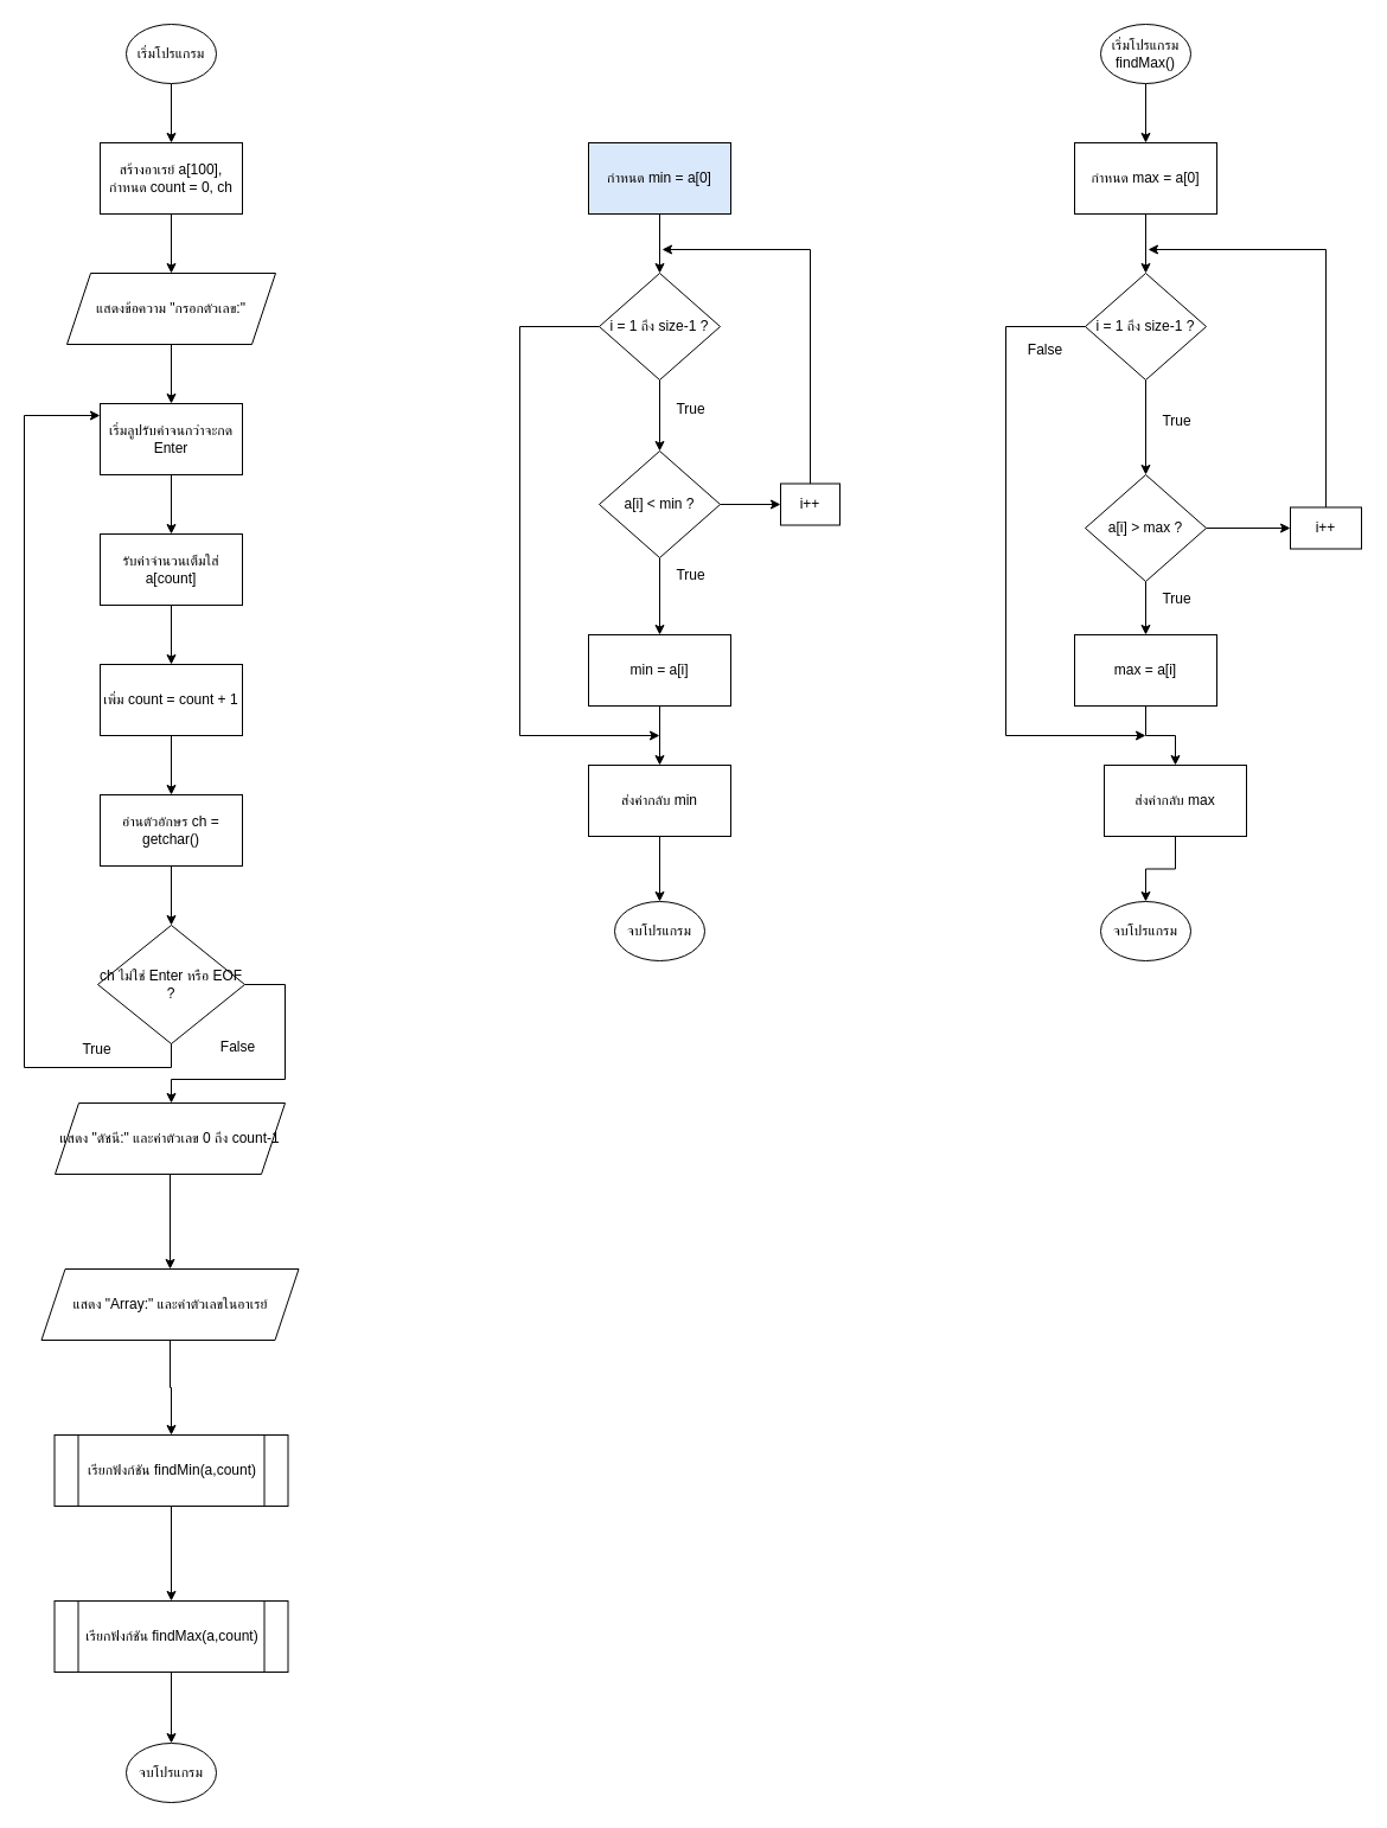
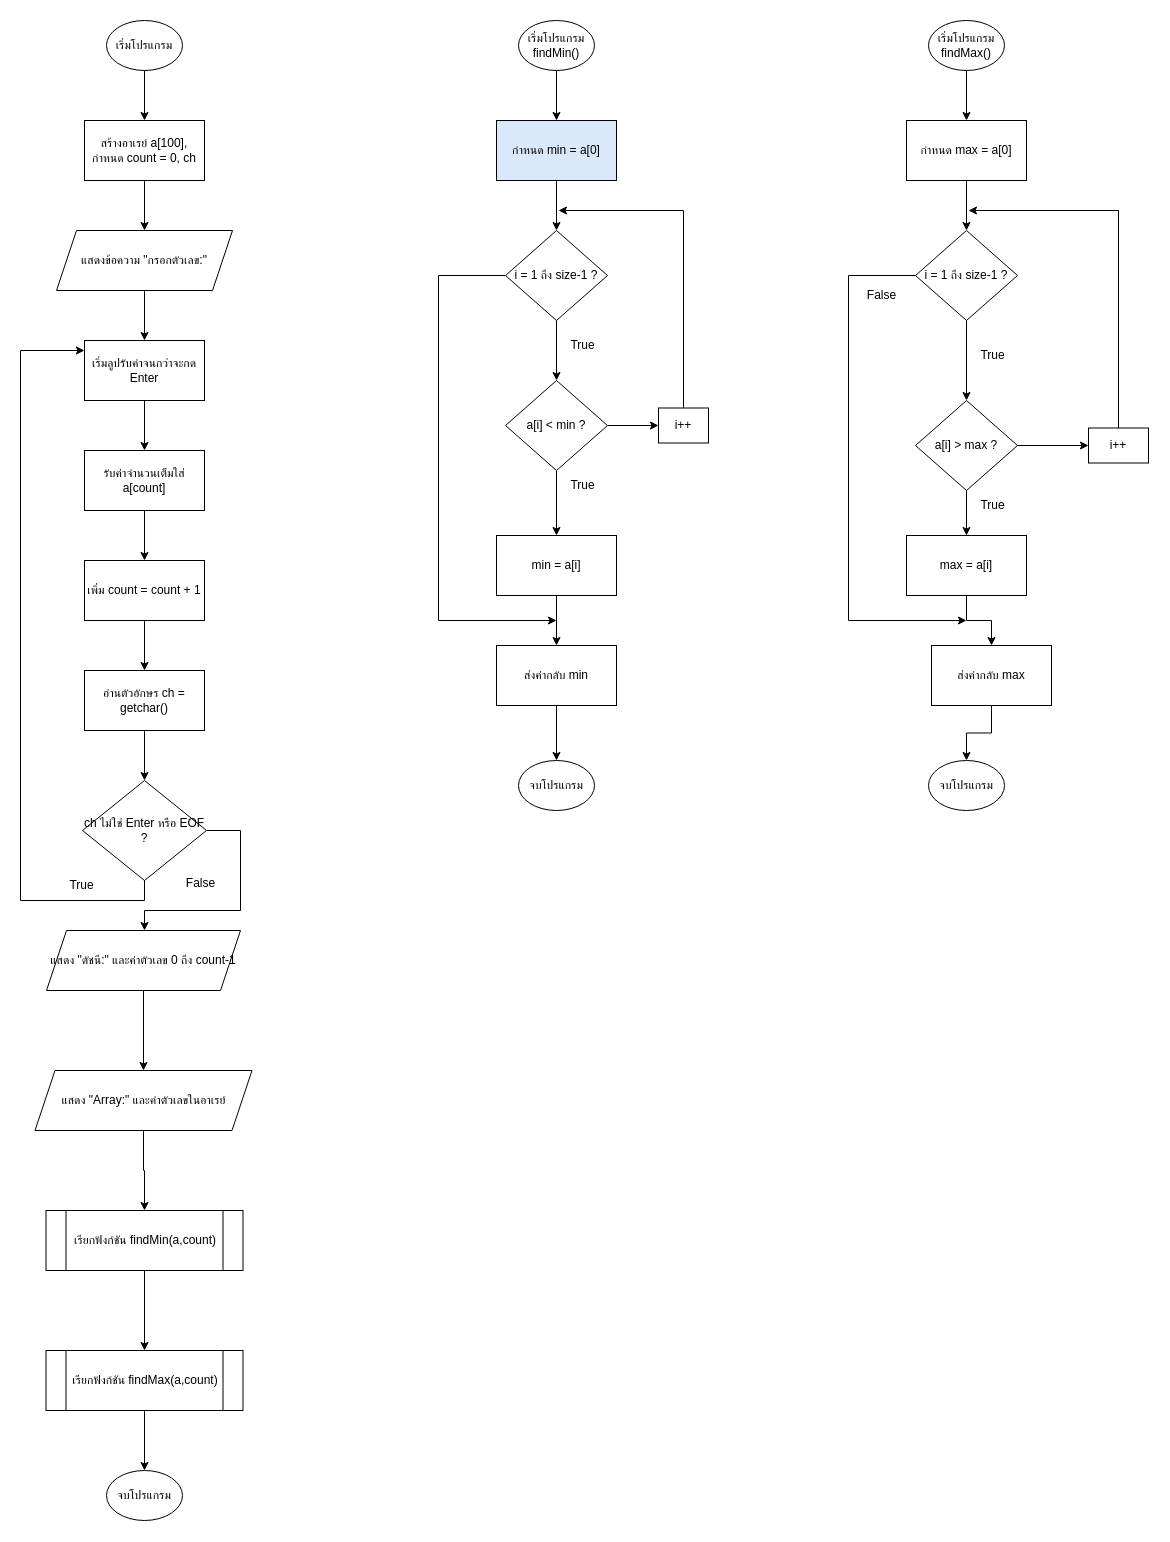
  <mxCell id="0" />
  <mxCell id="1" parent="0" />
  <mxCell id="2" value="" style="edgeStyle=orthogonalEdgeStyle;rounded=0;orthogonalLoop=1;jettySize=auto;html=1;" edge="1" parent="1" source="3" target="5"><mxGeometry relative="1" as="geometry" /></mxCell>
  <mxCell id="3" value="เริ่มโปรแกรม" style="ellipse;whiteSpace=wrap;html=1;" vertex="1" parent="1"><mxGeometry x="106" y="20" width="76" height="50" as="geometry" /></mxCell>
  <mxCell id="4" value="" style="edgeStyle=orthogonalEdgeStyle;rounded=0;orthogonalLoop=1;jettySize=auto;html=1;" edge="1" parent="1" source="5" target="7"><mxGeometry relative="1" as="geometry" /></mxCell>
  <mxCell id="5" value="สร้างอาเรย์ a[100], กำหนด count = 0, ch" style="whiteSpace=wrap;html=1;" vertex="1" parent="1"><mxGeometry x="84" y="120" width="120" height="60" as="geometry" /></mxCell>
  <mxCell id="6" value="" style="edgeStyle=orthogonalEdgeStyle;rounded=0;orthogonalLoop=1;jettySize=auto;html=1;" edge="1" parent="1" source="7" target="9"><mxGeometry relative="1" as="geometry" /></mxCell>
  <mxCell id="7" value="แสดงข้อความ &quot;กรอกตัวเลข:&quot;" style="shape=parallelogram;perimeter=parallelogramPerimeter;whiteSpace=wrap;html=1;fixedSize=1;" vertex="1" parent="1"><mxGeometry x="56" y="230" width="176" height="60" as="geometry" /></mxCell>
  <mxCell id="8" value="" style="edgeStyle=orthogonalEdgeStyle;rounded=0;orthogonalLoop=1;jettySize=auto;html=1;" edge="1" parent="1" source="9" target="11"><mxGeometry relative="1" as="geometry" /></mxCell>
  <mxCell id="9" value="เริ่มลูปรับค่าจนกว่าจะกด Enter" style="whiteSpace=wrap;html=1;" vertex="1" parent="1"><mxGeometry x="84" y="340" width="120" height="60" as="geometry" /></mxCell>
  <mxCell id="10" value="" style="edgeStyle=orthogonalEdgeStyle;rounded=0;orthogonalLoop=1;jettySize=auto;html=1;" edge="1" parent="1" source="11" target="13"><mxGeometry relative="1" as="geometry" /></mxCell>
  <mxCell id="11" value="รับค่าจำนวนเต็มใส่ a[count]" style="whiteSpace=wrap;html=1;" vertex="1" parent="1"><mxGeometry x="84" y="450" width="120" height="60" as="geometry" /></mxCell>
  <mxCell id="12" value="" style="edgeStyle=orthogonalEdgeStyle;rounded=0;orthogonalLoop=1;jettySize=auto;html=1;" edge="1" parent="1" source="13" target="15"><mxGeometry relative="1" as="geometry" /></mxCell>
  <mxCell id="13" value="เพิ่ม count = count + 1" style="whiteSpace=wrap;html=1;" vertex="1" parent="1"><mxGeometry x="84" y="560" width="120" height="60" as="geometry" /></mxCell>
  <mxCell id="14" value="" style="edgeStyle=orthogonalEdgeStyle;rounded=0;orthogonalLoop=1;jettySize=auto;html=1;" edge="1" parent="1" source="15" target="18"><mxGeometry relative="1" as="geometry" /></mxCell>
  <mxCell id="15" value="อ่านตัวอักษร ch = getchar()" style="whiteSpace=wrap;html=1;" vertex="1" parent="1"><mxGeometry x="84" y="670" width="120" height="60" as="geometry" /></mxCell>
  <mxCell id="16" style="edgeStyle=orthogonalEdgeStyle;rounded=0;orthogonalLoop=1;jettySize=auto;html=1;entryX=0;entryY=0.5;entryDx=0;entryDy=0;" edge="1" parent="1"><mxGeometry relative="1" as="geometry"><mxPoint x="143.999" y="859.953" as="sourcePoint" /><mxPoint x="83.94" y="350" as="targetPoint" /><Array as="points"><mxPoint x="144" y="900" /><mxPoint x="20" y="900" /><mxPoint x="20" y="350" /></Array></mxGeometry></mxCell>
  <mxCell id="17" value="" style="edgeStyle=orthogonalEdgeStyle;rounded=0;orthogonalLoop=1;jettySize=auto;html=1;entryX=0.5;entryY=0;entryDx=0;entryDy=0;" edge="1" parent="1" source="18"><mxGeometry relative="1" as="geometry"><mxPoint x="144" y="930" as="targetPoint" /><Array as="points"><mxPoint x="240" y="830" /><mxPoint x="240" y="910" /><mxPoint x="144" y="910" /></Array></mxGeometry></mxCell>
  <mxCell id="18" value="ch ไม่ใช่ Enter หรือ EOF ?" style="rhombus;whiteSpace=wrap;html=1;" vertex="1" parent="1"><mxGeometry x="82" y="780" width="124" height="100" as="geometry" /></mxCell>
  <mxCell id="19" value="True" style="text;html=1;align=center;verticalAlign=middle;resizable=0;points=[];autosize=1;strokeColor=none;fillColor=none;" vertex="1" parent="1"><mxGeometry x="56" y="870" width="50" height="30" as="geometry" /></mxCell>
  <mxCell id="20" value="False" style="text;html=1;align=center;verticalAlign=middle;resizable=0;points=[];autosize=1;strokeColor=none;fillColor=none;" vertex="1" parent="1"><mxGeometry x="175" y="868" width="50" height="30" as="geometry" /></mxCell>
  <mxCell id="21" value="" style="edgeStyle=orthogonalEdgeStyle;rounded=0;orthogonalLoop=1;jettySize=auto;html=1;" edge="1" parent="1" source="22" target="24"><mxGeometry relative="1" as="geometry" /></mxCell>
  <mxCell id="22" value="แสดง &quot;ดัชนี:&quot; และค่าตัวเลข 0 ถึง count-1" style="shape=parallelogram;perimeter=parallelogramPerimeter;whiteSpace=wrap;html=1;fixedSize=1;" vertex="1" parent="1"><mxGeometry x="46" y="930" width="194" height="60" as="geometry" /></mxCell>
  <mxCell id="23" value="" style="edgeStyle=orthogonalEdgeStyle;rounded=0;orthogonalLoop=1;jettySize=auto;html=1;" edge="1" parent="1" source="24" target="26"><mxGeometry relative="1" as="geometry" /></mxCell>
  <mxCell id="24" value="แสดง &quot;Array:&quot; และค่าตัวเลขในอาเรย์" style="shape=parallelogram;perimeter=parallelogramPerimeter;whiteSpace=wrap;html=1;fixedSize=1;" vertex="1" parent="1"><mxGeometry x="34.5" y="1070" width="217" height="60" as="geometry" /></mxCell>
  <mxCell id="25" value="" style="edgeStyle=orthogonalEdgeStyle;rounded=0;orthogonalLoop=1;jettySize=auto;html=1;" edge="1" parent="1" source="26" target="28"><mxGeometry relative="1" as="geometry" /></mxCell>
  <mxCell id="26" value="เรียกฟังก์ชัน findMin(a,count)" style="shape=process;whiteSpace=wrap;html=1;backgroundOutline=1;" vertex="1" parent="1"><mxGeometry x="45.5" y="1210" width="197" height="60" as="geometry" /></mxCell>
  <mxCell id="27" value="" style="edgeStyle=orthogonalEdgeStyle;rounded=0;orthogonalLoop=1;jettySize=auto;html=1;" edge="1" parent="1" source="28" target="29"><mxGeometry relative="1" as="geometry" /></mxCell>
  <mxCell id="28" value="เรียกฟังก์ชัน findMax(a,count)" style="shape=process;whiteSpace=wrap;html=1;backgroundOutline=1;" vertex="1" parent="1"><mxGeometry x="45.5" y="1350" width="197" height="60" as="geometry" /></mxCell>
  <mxCell id="29" value="จบโปรแกรม" style="ellipse;whiteSpace=wrap;html=1;" vertex="1" parent="1"><mxGeometry x="106" y="1470" width="76" height="50" as="geometry" /></mxCell>
+ <mxCell id="30" value="" style="edgeStyle=orthogonalEdgeStyle;rounded=0;orthogonalLoop=1;jettySize=auto;html=1;" edge="1" parent="1" source="31" target="33"><mxGeometry relative="1" as="geometry" /></mxCell>
+ <mxCell id="31" value="เริ่มโปรแกรม&lt;div&gt;findMin()&lt;/div&gt;" style="ellipse;whiteSpace=wrap;html=1;" vertex="1" parent="1"><mxGeometry x="518" y="20" width="76" height="50" as="geometry" /></mxCell>
  <mxCell id="32" value="" style="edgeStyle=orthogonalEdgeStyle;rounded=0;orthogonalLoop=1;jettySize=auto;html=1;" edge="1" parent="1" source="33" target="36"><mxGeometry relative="1" as="geometry" /></mxCell>
  <mxCell id="33" value="กำหนด min = a[0]" style="whiteSpace=wrap;html=1;fillColor=#dae8fc;" vertex="1" parent="1"><mxGeometry x="496" y="120" width="120" height="60" as="geometry" /></mxCell>
  <mxCell id="34" value="" style="edgeStyle=orthogonalEdgeStyle;rounded=0;orthogonalLoop=1;jettySize=auto;html=1;" edge="1" parent="1" source="36" target="39"><mxGeometry relative="1" as="geometry" /></mxCell>
  <mxCell id="35" style="edgeStyle=orthogonalEdgeStyle;rounded=0;orthogonalLoop=1;jettySize=auto;html=1;" edge="1" parent="1" source="36"><mxGeometry relative="1" as="geometry"><mxPoint x="556" y="620" as="targetPoint" /><Array as="points"><mxPoint x="438" y="275" /><mxPoint x="438" y="620" /></Array></mxGeometry></mxCell>
  <mxCell id="36" value="i = 1 ถึง size-1 ?" style="rhombus;whiteSpace=wrap;html=1;" vertex="1" parent="1"><mxGeometry x="505" y="230" width="102" height="90" as="geometry" /></mxCell>
  <mxCell id="37" value="" style="edgeStyle=orthogonalEdgeStyle;rounded=0;orthogonalLoop=1;jettySize=auto;html=1;" edge="1" parent="1" source="39" target="41"><mxGeometry relative="1" as="geometry" /></mxCell>
  <mxCell id="38" value="" style="edgeStyle=orthogonalEdgeStyle;rounded=0;orthogonalLoop=1;jettySize=auto;html=1;" edge="1" parent="1" source="39" target="46"><mxGeometry relative="1" as="geometry" /></mxCell>
  <mxCell id="39" value="a[i] &amp;lt; min ?" style="rhombus;whiteSpace=wrap;html=1;" vertex="1" parent="1"><mxGeometry x="505" y="380" width="102" height="90" as="geometry" /></mxCell>
  <mxCell id="40" value="" style="edgeStyle=orthogonalEdgeStyle;rounded=0;orthogonalLoop=1;jettySize=auto;html=1;" edge="1" parent="1" source="41" target="61"><mxGeometry relative="1" as="geometry" /></mxCell>
  <mxCell id="41" value="min = a[i]" style="whiteSpace=wrap;html=1;" vertex="1" parent="1"><mxGeometry x="496" y="535" width="120" height="60" as="geometry" /></mxCell>
  <mxCell id="42" value="จบโปรแกรม" style="ellipse;whiteSpace=wrap;html=1;" vertex="1" parent="1"><mxGeometry x="518" y="760" width="76" height="50" as="geometry" /></mxCell>
  <mxCell id="43" value="True" style="text;html=1;align=center;verticalAlign=middle;resizable=0;points=[];autosize=1;strokeColor=none;fillColor=none;" vertex="1" parent="1"><mxGeometry x="557" y="470" width="50" height="30" as="geometry" /></mxCell>
  <mxCell id="44" value="True" style="text;html=1;align=center;verticalAlign=middle;resizable=0;points=[];autosize=1;strokeColor=none;fillColor=none;" vertex="1" parent="1"><mxGeometry x="557" y="330" width="50" height="30" as="geometry" /></mxCell>
  <mxCell id="45" style="edgeStyle=orthogonalEdgeStyle;rounded=0;orthogonalLoop=1;jettySize=auto;html=1;" edge="1" parent="1" source="46"><mxGeometry relative="1" as="geometry"><mxPoint x="558" y="210" as="targetPoint" /><Array as="points"><mxPoint x="683" y="210" /><mxPoint x="558" y="210" /></Array></mxGeometry></mxCell>
  <mxCell id="46" value="i++" style="whiteSpace=wrap;html=1;" vertex="1" parent="1"><mxGeometry x="658" y="407.5" width="50" height="35" as="geometry" /></mxCell>
  <mxCell id="47" value="" style="edgeStyle=orthogonalEdgeStyle;rounded=0;orthogonalLoop=1;jettySize=auto;html=1;" edge="1" parent="1" source="48" target="50"><mxGeometry relative="1" as="geometry" /></mxCell>
  <mxCell id="48" value="เริ่มโปรแกรม&lt;div&gt; findMax()&lt;/div&gt;" style="ellipse;whiteSpace=wrap;html=1;" vertex="1" parent="1"><mxGeometry x="928" y="20" width="76" height="50" as="geometry" /></mxCell>
  <mxCell id="49" value="" style="edgeStyle=orthogonalEdgeStyle;rounded=0;orthogonalLoop=1;jettySize=auto;html=1;" edge="1" parent="1" source="50" target="52"><mxGeometry relative="1" as="geometry" /></mxCell>
  <mxCell id="50" value="กำหนด max = a[0]" style="whiteSpace=wrap;html=1;" vertex="1" parent="1"><mxGeometry x="906" y="120" width="120" height="60" as="geometry" /></mxCell>
  <mxCell id="51" value="" style="edgeStyle=orthogonalEdgeStyle;rounded=0;orthogonalLoop=1;jettySize=auto;html=1;" edge="1" parent="1" source="52" target="56"><mxGeometry relative="1" as="geometry" /></mxCell>
  <mxCell id="52" value="i = 1 ถึง size-1 ?" style="rhombus;whiteSpace=wrap;html=1;" vertex="1" parent="1"><mxGeometry x="915" y="230" width="102" height="90" as="geometry" /></mxCell>
  <mxCell id="53" value="" style="edgeStyle=orthogonalEdgeStyle;rounded=0;orthogonalLoop=1;jettySize=auto;html=1;" edge="1" parent="1" source="56" target="58"><mxGeometry relative="1" as="geometry" /></mxCell>
  <mxCell id="54" style="edgeStyle=orthogonalEdgeStyle;rounded=0;orthogonalLoop=1;jettySize=auto;html=1;exitX=0;exitY=0.5;exitDx=0;exitDy=0;" edge="1" parent="1" source="52"><mxGeometry relative="1" as="geometry"><mxPoint x="966" y="620" as="targetPoint" /><Array as="points"><mxPoint x="848" y="275" /><mxPoint x="848" y="620" /></Array></mxGeometry></mxCell>
  <mxCell id="55" value="" style="edgeStyle=orthogonalEdgeStyle;rounded=0;orthogonalLoop=1;jettySize=auto;html=1;" edge="1" parent="1" source="56" target="68"><mxGeometry relative="1" as="geometry" /></mxCell>
  <mxCell id="56" value="a[i] &amp;gt; max ?" style="rhombus;whiteSpace=wrap;html=1;" vertex="1" parent="1"><mxGeometry x="915" y="400" width="102" height="90" as="geometry" /></mxCell>
  <mxCell id="57" value="" style="edgeStyle=orthogonalEdgeStyle;rounded=0;orthogonalLoop=1;jettySize=auto;html=1;" edge="1" parent="1" source="58" target="63"><mxGeometry relative="1" as="geometry" /></mxCell>
  <mxCell id="58" value="max = a[i]" style="whiteSpace=wrap;html=1;" vertex="1" parent="1"><mxGeometry x="906" y="535" width="120" height="60" as="geometry" /></mxCell>
  <mxCell id="59" value="จบโปรแกรม" style="ellipse;whiteSpace=wrap;html=1;" vertex="1" parent="1"><mxGeometry x="928" y="760" width="76" height="50" as="geometry" /></mxCell>
  <mxCell id="60" value="" style="edgeStyle=orthogonalEdgeStyle;rounded=0;orthogonalLoop=1;jettySize=auto;html=1;" edge="1" parent="1" source="61" target="42"><mxGeometry relative="1" as="geometry" /></mxCell>
  <mxCell id="61" value="ส่งค่ากลับ min" style="whiteSpace=wrap;html=1;" vertex="1" parent="1"><mxGeometry x="496" y="645" width="120" height="60" as="geometry" /></mxCell>
  <mxCell id="62" value="" style="edgeStyle=orthogonalEdgeStyle;rounded=0;orthogonalLoop=1;jettySize=auto;html=1;" edge="1" parent="1" source="63" target="59"><mxGeometry relative="1" as="geometry" /></mxCell>
  <mxCell id="63" value="ส่งค่ากลับ max" style="whiteSpace=wrap;html=1;" vertex="1" parent="1"><mxGeometry x="931" y="645" width="120" height="60" as="geometry" /></mxCell>
  <mxCell id="64" value="True" style="text;html=1;align=center;verticalAlign=middle;resizable=0;points=[];autosize=1;strokeColor=none;fillColor=none;" vertex="1" parent="1"><mxGeometry x="967" y="340" width="50" height="30" as="geometry" /></mxCell>
  <mxCell id="65" value="True" style="text;html=1;align=center;verticalAlign=middle;resizable=0;points=[];autosize=1;strokeColor=none;fillColor=none;" vertex="1" parent="1"><mxGeometry x="967" y="490" width="50" height="30" as="geometry" /></mxCell>
  <mxCell id="66" value="False" style="text;html=1;align=center;verticalAlign=middle;resizable=0;points=[];autosize=1;strokeColor=none;fillColor=none;" vertex="1" parent="1"><mxGeometry x="856" y="280" width="50" height="30" as="geometry" /></mxCell>
  <mxCell id="67" style="edgeStyle=orthogonalEdgeStyle;rounded=0;orthogonalLoop=1;jettySize=auto;html=1;" edge="1" parent="1" source="68"><mxGeometry relative="1" as="geometry"><mxPoint x="968" y="210" as="targetPoint" /><Array as="points"><mxPoint x="1118" y="210" /></Array></mxGeometry></mxCell>
  <mxCell id="68" value="i++" style="whiteSpace=wrap;html=1;" vertex="1" parent="1"><mxGeometry x="1088" y="427.5" width="60" height="35" as="geometry" /></mxCell>
